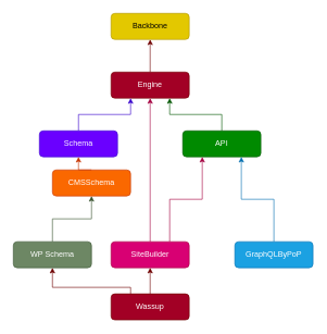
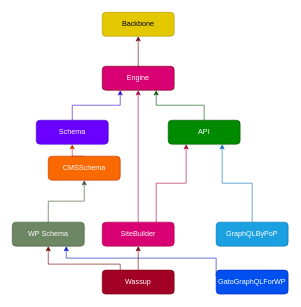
  <mxCell id="0" />
  <mxCell id="1" parent="0" />
- <mxCell id="2" value="Engine" style="rounded=1;whiteSpace=wrap;html=1;fillColor=#a20025;strokeColor=#6F0000;fontColor=#ffffff;" parent="1" vertex="1"><mxGeometry x="170" y="110" width="120" height="40" as="geometry" /></mxCell>
+ <mxCell id="2" value="Engine" style="rounded=1;whiteSpace=wrap;html=1;fillColor=#d80073;strokeColor=#6F0000;fontColor=#ffffff;" parent="1" vertex="1"><mxGeometry x="170" y="110" width="120" height="40" as="geometry" /></mxCell>
  <mxCell id="3" style="edgeStyle=orthogonalEdgeStyle;rounded=0;orthogonalLoop=1;jettySize=auto;html=1;exitX=0.5;exitY=0;exitDx=0;exitDy=0;entryX=0.75;entryY=1;entryDx=0;entryDy=0;fillColor=#008a00;strokeColor=#005700;" parent="1" source="4" target="2" edge="1"><mxGeometry relative="1" as="geometry" /></mxCell>
  <mxCell id="4" value="API" style="rounded=1;whiteSpace=wrap;html=1;fillColor=#008a00;strokeColor=#005700;fontColor=#ffffff;" parent="1" vertex="1"><mxGeometry x="280" y="200" width="120" height="40" as="geometry" /></mxCell>
  <mxCell id="5" style="edgeStyle=orthogonalEdgeStyle;rounded=0;orthogonalLoop=1;jettySize=auto;html=1;exitX=0.5;exitY=0;exitDx=0;exitDy=0;entryX=0.75;entryY=1;entryDx=0;entryDy=0;fillColor=#1ba1e2;strokeColor=#006EAF;" parent="1" source="6" target="4" edge="1"><mxGeometry relative="1" as="geometry" /></mxCell>
  <mxCell id="6" value="GraphQLByPoP" style="rounded=1;whiteSpace=wrap;html=1;fillColor=#1ba1e2;strokeColor=#006EAF;fontColor=#ffffff;" parent="1" vertex="1"><mxGeometry x="360" y="370" width="120" height="40" as="geometry" /></mxCell>
+ <mxCell id="7" style="edgeStyle=orthogonalEdgeStyle;rounded=0;orthogonalLoop=1;jettySize=auto;html=1;exitX=0.25;exitY=0;exitDx=0;exitDy=0;entryX=0.75;entryY=1;entryDx=0;entryDy=0;fillColor=#0050ef;strokeColor=#001DBC;" parent="1" source="8" target="18" edge="1"><mxGeometry relative="1" as="geometry"><Array as="points"><mxPoint x="390" y="460" /><mxPoint x="360" y="460" /><mxPoint x="360" y="430" /><mxPoint x="110" y="430" /></Array></mxGeometry></mxCell>
+ <mxCell id="8" value="GatoGraphQLForWP" style="rounded=1;whiteSpace=wrap;html=1;fillColor=#0050ef;strokeColor=#001DBC;fontColor=#ffffff;" parent="1" vertex="1"><mxGeometry x="360" y="450" width="120" height="40" as="geometry" /></mxCell>
  <mxCell id="9" style="edgeStyle=orthogonalEdgeStyle;rounded=0;orthogonalLoop=1;jettySize=auto;html=1;exitX=0.5;exitY=0;exitDx=0;exitDy=0;entryX=0.25;entryY=1;entryDx=0;entryDy=0;fillColor=#6a00ff;strokeColor=#3700CC;" parent="1" source="10" target="2" edge="1"><mxGeometry relative="1" as="geometry" /></mxCell>
  <mxCell id="10" value="Schema" style="rounded=1;whiteSpace=wrap;html=1;fillColor=#6a00ff;strokeColor=#3700CC;fontColor=#ffffff;" parent="1" vertex="1"><mxGeometry x="60" y="200" width="120" height="40" as="geometry" /></mxCell>
  <mxCell id="11" style="edgeStyle=orthogonalEdgeStyle;rounded=0;orthogonalLoop=1;jettySize=auto;html=1;exitX=0.5;exitY=0;exitDx=0;exitDy=0;fillColor=#d80073;strokeColor=#A50040;entryX=0.5;entryY=1;entryDx=0;entryDy=0;" parent="1" source="13" edge="1" target="2"><mxGeometry relative="1" as="geometry"><mxPoint x="230" y="210" as="targetPoint" /></mxGeometry></mxCell>
  <mxCell id="12" style="edgeStyle=orthogonalEdgeStyle;rounded=0;orthogonalLoop=1;jettySize=auto;html=1;exitX=0.75;exitY=0;exitDx=0;exitDy=0;entryX=0.25;entryY=1;entryDx=0;entryDy=0;fillColor=#d80073;strokeColor=#A50040;" parent="1" source="13" target="4" edge="1"><mxGeometry relative="1" as="geometry" /></mxCell>
  <mxCell id="13" value="SiteBuilder" style="rounded=1;whiteSpace=wrap;html=1;fillColor=#d80073;strokeColor=#A50040;fontColor=#ffffff;" parent="1" vertex="1"><mxGeometry x="170" y="370" width="120" height="40" as="geometry" /></mxCell>
  <mxCell id="14" style="edgeStyle=orthogonalEdgeStyle;rounded=0;orthogonalLoop=1;jettySize=auto;html=1;exitX=0.5;exitY=0;exitDx=0;exitDy=0;entryX=0.5;entryY=1;entryDx=0;entryDy=0;fillColor=#a20025;strokeColor=#6F0000;" parent="1" source="16" target="13" edge="1"><mxGeometry relative="1" as="geometry" /></mxCell>
  <mxCell id="15" style="edgeStyle=orthogonalEdgeStyle;rounded=0;orthogonalLoop=1;jettySize=auto;html=1;exitX=0.25;exitY=0;exitDx=0;exitDy=0;entryX=0.5;entryY=1;entryDx=0;entryDy=0;fillColor=#a20025;strokeColor=#6F0000;" parent="1" source="16" target="18" edge="1"><mxGeometry relative="1" as="geometry"><Array as="points"><mxPoint x="200" y="440" /><mxPoint x="80" y="440" /></Array></mxGeometry></mxCell>
  <mxCell id="16" value="Wassup" style="rounded=1;whiteSpace=wrap;html=1;fillColor=#a20025;strokeColor=#6F0000;fontColor=#ffffff;" parent="1" vertex="1"><mxGeometry x="170" y="450" width="120" height="40" as="geometry" /></mxCell>
  <mxCell id="17" style="edgeStyle=orthogonalEdgeStyle;rounded=0;orthogonalLoop=1;jettySize=auto;html=1;exitX=0.5;exitY=0;exitDx=0;exitDy=0;entryX=0.5;entryY=1;entryDx=0;entryDy=0;fillColor=#6d8764;strokeColor=#3A5431;" parent="1" source="18" target="19" edge="1"><mxGeometry relative="1" as="geometry" /></mxCell>
  <mxCell id="18" value="WP Schema" style="rounded=1;whiteSpace=wrap;html=1;fillColor=#6d8764;strokeColor=#3A5431;fontColor=#ffffff;" parent="1" vertex="1"><mxGeometry x="20" y="370" width="120" height="40" as="geometry" /></mxCell>
  <mxCell id="19" value="CMSSchema" style="rounded=1;whiteSpace=wrap;html=1;fillColor=#fa6800;strokeColor=#C73500;fontColor=#FFFFFF;" vertex="1" parent="1"><mxGeometry x="80" y="260" width="120" height="40" as="geometry" /></mxCell>
  <mxCell id="20" style="edgeStyle=orthogonalEdgeStyle;rounded=0;orthogonalLoop=1;jettySize=auto;html=1;exitX=0.5;exitY=0;exitDx=0;exitDy=0;entryX=0.5;entryY=1;entryDx=0;entryDy=0;fillColor=#fa6800;strokeColor=#C73500;" edge="1" parent="1" source="19" target="10"><mxGeometry relative="1" as="geometry"><mxPoint x="90" y="400" as="sourcePoint" /><mxPoint x="110" y="360" as="targetPoint" /></mxGeometry></mxCell>
  <mxCell id="21" value="Backbone" style="rounded=1;whiteSpace=wrap;html=1;fillColor=#e3c800;strokeColor=#B09500;fontColor=#000000;" vertex="1" parent="1"><mxGeometry x="170" y="20" width="120" height="40" as="geometry" /></mxCell>
  <mxCell id="22" style="edgeStyle=orthogonalEdgeStyle;rounded=0;orthogonalLoop=1;jettySize=auto;html=1;fillColor=#a20025;strokeColor=#6F0000;entryX=0.5;entryY=1;entryDx=0;entryDy=0;exitX=0.5;exitY=0;exitDx=0;exitDy=0;" edge="1" parent="1" source="2" target="21"><mxGeometry relative="1" as="geometry"><mxPoint x="240" y="190" as="targetPoint" /><mxPoint x="230" y="140" as="sourcePoint" /></mxGeometry></mxCell>
